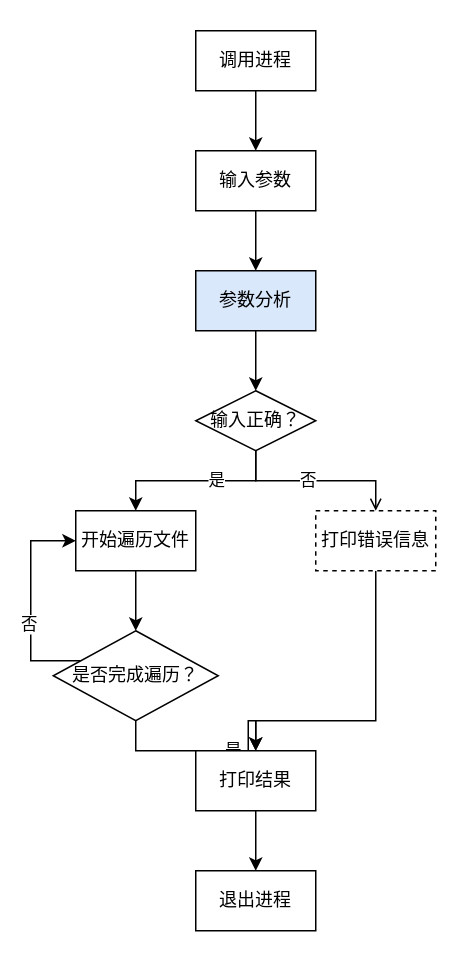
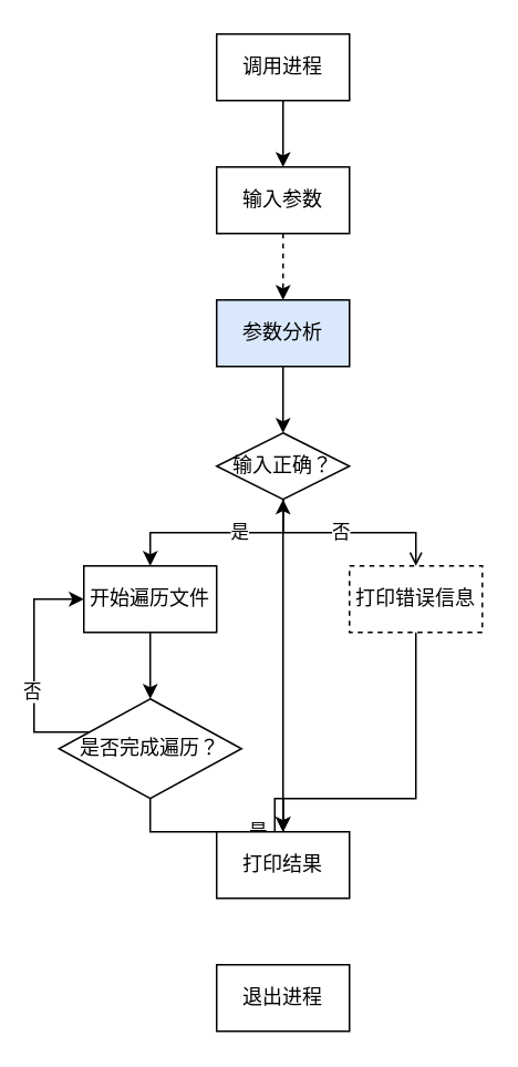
  <mxCell id="0" />
  <mxCell id="1" parent="0" />
  <mxCell id="2" value="" style="edgeStyle=orthogonalEdgeStyle;rounded=0;orthogonalLoop=1;jettySize=auto;html=1;" parent="1" source="3" target="5" edge="1"><mxGeometry relative="1" as="geometry" /></mxCell>
  <mxCell id="3" value="调用进程" style="rounded=0;whiteSpace=wrap;html=1;" parent="1" vertex="1"><mxGeometry x="130" y="20" width="80" height="40" as="geometry" /></mxCell>
- <mxCell id="4" value="" style="edgeStyle=orthogonalEdgeStyle;rounded=0;orthogonalLoop=1;jettySize=auto;html=1;" edge="1" parent="1" source="5" target="7"><mxGeometry relative="1" as="geometry" /></mxCell>
+ <mxCell id="4" value="" style="edgeStyle=orthogonalEdgeStyle;rounded=0;orthogonalLoop=1;jettySize=auto;html=1;dashed=1;" edge="1" parent="1" source="5" target="7"><mxGeometry relative="1" as="geometry" /></mxCell>
  <mxCell id="5" value="输入参数" style="rounded=0;whiteSpace=wrap;html=1;" parent="1" vertex="1"><mxGeometry x="130" y="100" width="80" height="40" as="geometry" /></mxCell>
  <mxCell id="6" value="" style="edgeStyle=orthogonalEdgeStyle;rounded=0;orthogonalLoop=1;jettySize=auto;html=1;" edge="1" parent="1" source="7" target="12"><mxGeometry relative="1" as="geometry" /></mxCell>
  <mxCell id="7" value="参数分析" style="rounded=0;whiteSpace=wrap;html=1;fillColor=#dae8fc;" vertex="1" parent="1"><mxGeometry x="130" y="180" width="80" height="40" as="geometry" /></mxCell>
  <mxCell id="8" style="edgeStyle=orthogonalEdgeStyle;rounded=0;orthogonalLoop=1;jettySize=auto;html=1;exitX=0.5;exitY=1;exitDx=0;exitDy=0;entryX=0.5;entryY=0;entryDx=0;entryDy=0;" edge="1" parent="1" source="12" target="14"><mxGeometry relative="1" as="geometry" /></mxCell>
  <mxCell id="9" value="是" style="edgeLabel;html=1;align=center;verticalAlign=middle;resizable=0;points=[];" vertex="1" connectable="0" parent="8"><mxGeometry x="-0.209" y="-1" relative="1" as="geometry"><mxPoint as="offset" /></mxGeometry></mxCell>
  <mxCell id="10" style="edgeStyle=orthogonalEdgeStyle;rounded=0;orthogonalLoop=1;jettySize=auto;html=1;exitX=0.5;exitY=1;exitDx=0;exitDy=0;endArrow=open;" edge="1" parent="1" source="12" target="16"><mxGeometry relative="1" as="geometry" /></mxCell>
  <mxCell id="11" value="否" style="edgeLabel;html=1;align=center;verticalAlign=middle;resizable=0;points=[];" vertex="1" connectable="0" parent="10"><mxGeometry x="-0.101" y="1" relative="1" as="geometry"><mxPoint as="offset" /></mxGeometry></mxCell>
  <mxCell id="12" value="输入正确？" style="rhombus;whiteSpace=wrap;html=1;" vertex="1" parent="1"><mxGeometry x="130" y="260" width="80" height="40" as="geometry" /></mxCell>
  <mxCell id="13" value="" style="edgeStyle=orthogonalEdgeStyle;rounded=0;orthogonalLoop=1;jettySize=auto;html=1;" edge="1" parent="1" source="14" target="21"><mxGeometry relative="1" as="geometry" /></mxCell>
  <mxCell id="14" value="开始遍历文件" style="rounded=0;whiteSpace=wrap;html=1;" vertex="1" parent="1"><mxGeometry x="50" y="340" width="80" height="40" as="geometry" /></mxCell>
  <mxCell id="15" style="edgeStyle=orthogonalEdgeStyle;rounded=0;orthogonalLoop=1;jettySize=auto;html=1;exitX=0.5;exitY=1;exitDx=0;exitDy=0;entryX=0.5;entryY=0;entryDx=0;entryDy=0;" edge="1" parent="1" source="16" target="23"><mxGeometry relative="1" as="geometry"><Array as="points"><mxPoint x="250" y="480" /><mxPoint x="170" y="480" /></Array></mxGeometry></mxCell>
  <mxCell id="16" value="打印错误信息" style="rounded=0;whiteSpace=wrap;html=1;dashed=1;" vertex="1" parent="1"><mxGeometry x="210" y="340" width="80" height="40" as="geometry" /></mxCell>
  <mxCell id="17" style="edgeStyle=orthogonalEdgeStyle;rounded=0;orthogonalLoop=1;jettySize=auto;html=1;entryX=0;entryY=0.5;entryDx=0;entryDy=0;" edge="1" parent="1" source="21" target="14"><mxGeometry relative="1" as="geometry"><Array as="points"><mxPoint x="20" y="440" /><mxPoint x="20" y="360" /></Array></mxGeometry></mxCell>
  <mxCell id="18" value="否" style="edgeLabel;html=1;align=center;verticalAlign=middle;resizable=0;points=[];" vertex="1" connectable="0" parent="17"><mxGeometry x="-0.185" y="2" relative="1" as="geometry"><mxPoint as="offset" /></mxGeometry></mxCell>
  <mxCell id="19" style="edgeStyle=orthogonalEdgeStyle;rounded=0;orthogonalLoop=1;jettySize=auto;html=1;exitX=0.5;exitY=1;exitDx=0;exitDy=0;entryX=0.5;entryY=0;entryDx=0;entryDy=0;" edge="1" parent="1" source="21" target="23"><mxGeometry relative="1" as="geometry" /></mxCell>
  <mxCell id="20" value="是" style="edgeLabel;html=1;align=center;verticalAlign=middle;resizable=0;points=[];" vertex="1" connectable="0" parent="19"><mxGeometry x="0.193" y="1" relative="1" as="geometry"><mxPoint as="offset" /></mxGeometry></mxCell>
  <mxCell id="21" value="是否完成遍历？" style="rhombus;whiteSpace=wrap;html=1;" vertex="1" parent="1"><mxGeometry x="35" y="420" width="110" height="60" as="geometry" /></mxCell>
- <mxCell id="22" value="" style="edgeStyle=orthogonalEdgeStyle;rounded=0;orthogonalLoop=1;jettySize=auto;html=1;" edge="1" parent="1" source="23" target="24"><mxGeometry relative="1" as="geometry" /></mxCell>
+ <mxCell id="22" value="" style="edgeStyle=orthogonalEdgeStyle;rounded=0;orthogonalLoop=1;jettySize=auto;html=1;" edge="1" parent="1" source="23" target="12"><mxGeometry relative="1" as="geometry" /></mxCell>
  <mxCell id="23" value="打印结果" style="rounded=0;whiteSpace=wrap;html=1;" vertex="1" parent="1"><mxGeometry x="130" y="500" width="80" height="40" as="geometry" /></mxCell>
  <mxCell id="24" value="退出进程" style="rounded=0;whiteSpace=wrap;html=1;" vertex="1" parent="1"><mxGeometry x="130" y="580" width="80" height="40" as="geometry" /></mxCell>
